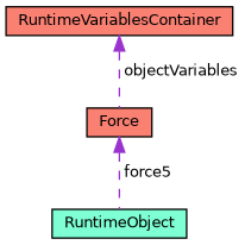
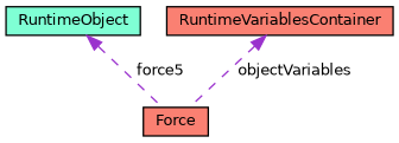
  digraph {
    node [color=black fillcolor=salmon fontname=Helvetica fontsize=10 shape=record style=filled]
    edge [color=darkorchid3 dir=back fontname=Helvetica fontsize=10 labelfontname=Helvetica labelfontsize=10 style=dashed]
    n1 [fillcolor=aquamarine fontcolor=black height=0.2 label=RuntimeObject width=0.4]
    n2 [height=0.2 label=Force width=0.4]
    n3 [height=0.2 label=RuntimeVariablesContainer width=0.4]
-   n2 -> n1 [label=" force5"]
+   n1 -> n2 [label=" force5"]
    n3 -> n2 [label=" objectVariables"]
  }
